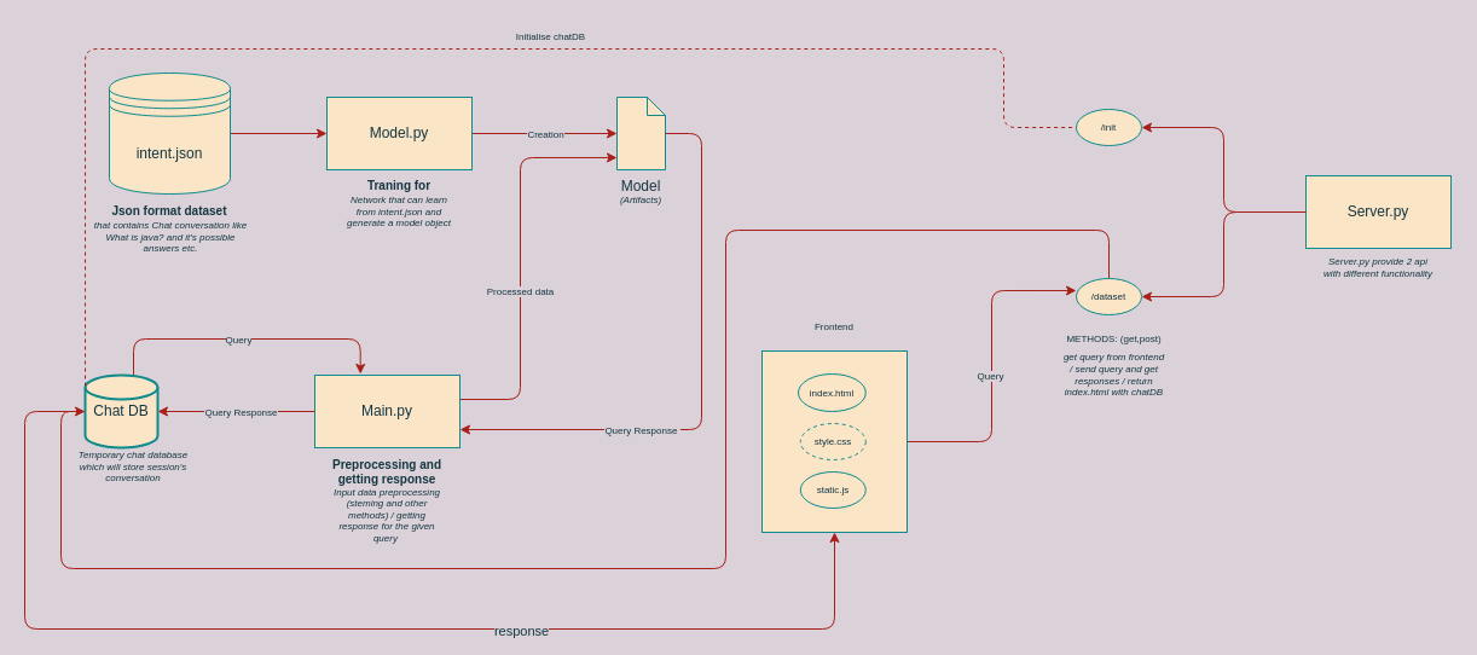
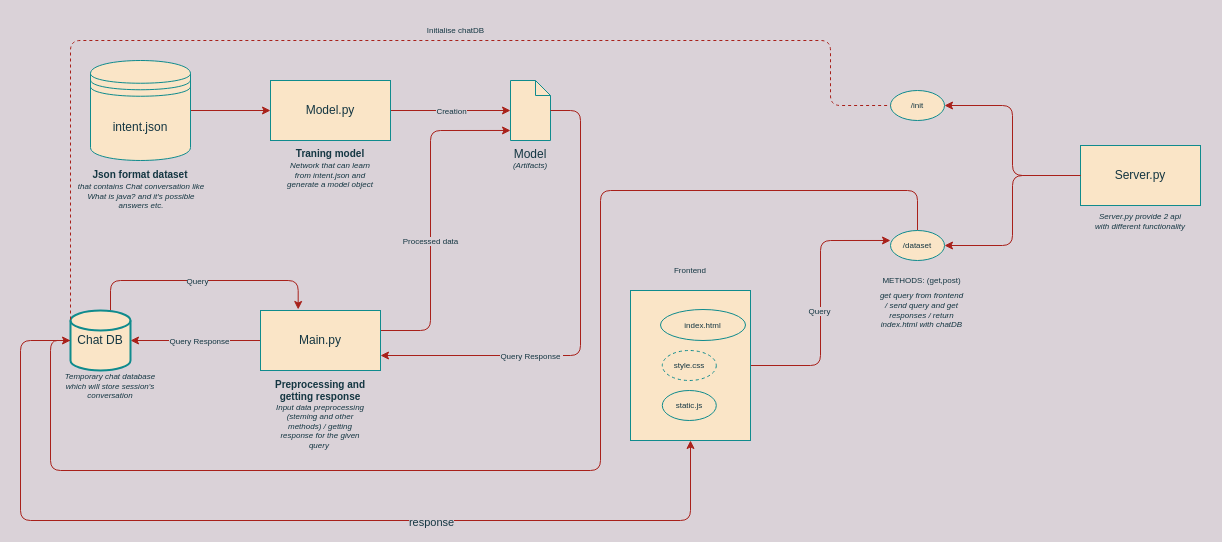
  <mxCell id="0" />
  <mxCell id="1" parent="0" />
  <mxCell id="2" style="edgeStyle=orthogonalEdgeStyle;rounded=1;orthogonalLoop=1;jettySize=auto;html=1;entryX=0;entryY=0.5;entryDx=0;entryDy=0;labelBackgroundColor=#DAD2D8;strokeColor=#A8201A;fontColor=#143642;" parent="1" source="3" target="6" edge="1"><mxGeometry relative="1" as="geometry" /></mxCell>
  <mxCell id="3" value="intent.json" style="shape=datastore;whiteSpace=wrap;html=1;fillColor=#FAE5C7;strokeColor=#0F8B8D;fontColor=#143642;" parent="1" vertex="1"><mxGeometry x="90" y="60" width="100" height="100" as="geometry" /></mxCell>
  <mxCell id="4" style="edgeStyle=orthogonalEdgeStyle;rounded=1;orthogonalLoop=1;jettySize=auto;html=1;entryX=0;entryY=0.5;entryDx=0;entryDy=0;entryPerimeter=0;labelBackgroundColor=#DAD2D8;strokeColor=#A8201A;fontColor=#143642;" parent="1" source="6" target="19" edge="1"><mxGeometry relative="1" as="geometry" /></mxCell>
  <mxCell id="5" value="Creation" style="edgeLabel;html=1;align=center;verticalAlign=middle;resizable=0;points=[];fontSize=8;labelBackgroundColor=#DAD2D8;fontColor=#143642;" parent="4" vertex="1" connectable="0"><mxGeometry x="-0.167" y="4" relative="1" as="geometry"><mxPoint x="10" y="4" as="offset" /></mxGeometry></mxCell>
  <mxCell id="6" value="Model.py" style="rounded=0;whiteSpace=wrap;html=1;fillColor=#FAE5C7;strokeColor=#0F8B8D;fontColor=#143642;" parent="1" vertex="1"><mxGeometry x="270" y="80" width="120" height="60" as="geometry" /></mxCell>
  <mxCell id="7" value="&lt;b&gt;&lt;font style=&quot;font-size: 10px&quot;&gt;Json format dataset&lt;/font&gt;&lt;/b&gt;" style="text;html=1;strokeColor=none;fillColor=none;align=center;verticalAlign=middle;whiteSpace=wrap;rounded=0;fontSize=8;fontColor=#143642;" parent="1" vertex="1"><mxGeometry x="80" y="144" width="120" height="60" as="geometry" /></mxCell>
  <mxCell id="8" value="&lt;i&gt;Network that can learn from intent.json and generate a model object&lt;/i&gt;" style="text;html=1;strokeColor=none;fillColor=none;align=center;verticalAlign=middle;whiteSpace=wrap;rounded=0;fontSize=8;fontColor=#143642;" parent="1" vertex="1"><mxGeometry x="280" y="165" width="100" height="20" as="geometry" /></mxCell>
- <mxCell id="9" value="&lt;font style=&quot;font-size: 10px&quot;&gt;Traning for&lt;/font&gt;" style="text;html=1;strokeColor=none;fillColor=none;align=center;verticalAlign=middle;whiteSpace=wrap;rounded=0;fontSize=8;fontStyle=1;fontColor=#143642;" parent="1" vertex="1"><mxGeometry x="280" y="143" width="100" height="20" as="geometry" /></mxCell>
+ <mxCell id="9" value="&lt;font style=&quot;font-size: 10px&quot;&gt;Traning model&lt;/font&gt;" style="text;html=1;strokeColor=none;fillColor=none;align=center;verticalAlign=middle;whiteSpace=wrap;rounded=0;fontSize=8;fontStyle=1;fontColor=#143642;" parent="1" vertex="1"><mxGeometry x="280" y="143" width="100" height="20" as="geometry" /></mxCell>
  <mxCell id="10" value="&lt;i&gt;that contains Chat conversation like What is java? and it's possible answers etc.&lt;/i&gt;" style="text;html=1;strokeColor=none;fillColor=none;align=center;verticalAlign=middle;whiteSpace=wrap;rounded=0;fontSize=8;fontColor=#143642;" parent="1" vertex="1"><mxGeometry x="76" y="186" width="130" height="20" as="geometry" /></mxCell>
  <mxCell id="11" style="edgeStyle=orthogonalEdgeStyle;rounded=1;orthogonalLoop=1;jettySize=auto;html=1;entryX=0;entryY=0.833;entryDx=0;entryDy=0;entryPerimeter=0;fontSize=8;labelBackgroundColor=#DAD2D8;strokeColor=#A8201A;fontColor=#143642;" parent="1" source="15" target="19" edge="1"><mxGeometry relative="1" as="geometry"><Array as="points"><mxPoint x="430" y="330" /><mxPoint x="430" y="130" /></Array></mxGeometry></mxCell>
  <mxCell id="12" value="Processed data" style="edgeLabel;html=1;align=center;verticalAlign=middle;resizable=0;points=[];fontSize=8;labelBackgroundColor=#DAD2D8;fontColor=#143642;" parent="11" vertex="1" connectable="0"><mxGeometry x="-0.153" y="1" relative="1" as="geometry"><mxPoint as="offset" /></mxGeometry></mxCell>
  <mxCell id="13" style="edgeStyle=orthogonalEdgeStyle;rounded=0;orthogonalLoop=1;jettySize=auto;html=1;entryX=1;entryY=0.5;entryDx=0;entryDy=0;entryPerimeter=0;fontSize=8;labelBackgroundColor=#DAD2D8;strokeColor=#A8201A;fontColor=#143642;" parent="1" source="15" target="27" edge="1"><mxGeometry relative="1" as="geometry" /></mxCell>
  <mxCell id="14" value="Query Response" style="edgeLabel;html=1;align=center;verticalAlign=middle;resizable=0;points=[];fontSize=8;labelBackgroundColor=#DAD2D8;fontColor=#143642;" parent="13" vertex="1" connectable="0"><mxGeometry x="0.112" relative="1" as="geometry"><mxPoint x="10" as="offset" /></mxGeometry></mxCell>
  <mxCell id="15" value="&lt;font style=&quot;font-size: 12px&quot;&gt;Main.py&lt;/font&gt;" style="rounded=0;whiteSpace=wrap;html=1;fontSize=8;fillColor=#FAE5C7;strokeColor=#0F8B8D;fontColor=#143642;" parent="1" vertex="1"><mxGeometry x="260" y="310" width="120" height="60" as="geometry" /></mxCell>
  <mxCell id="16" value="&lt;i&gt;Input data preprocessing (steming and other methods) / getting response for the given query&amp;nbsp;&lt;/i&gt;" style="text;html=1;strokeColor=none;fillColor=none;align=center;verticalAlign=middle;whiteSpace=wrap;rounded=0;fontSize=8;fontColor=#143642;" parent="1" vertex="1"><mxGeometry x="270" y="400" width="100" height="52" as="geometry" /></mxCell>
  <mxCell id="17" value="&lt;font style=&quot;font-size: 10px&quot;&gt;Preprocessing and getting response&lt;/font&gt;" style="text;html=1;strokeColor=none;fillColor=none;align=center;verticalAlign=middle;whiteSpace=wrap;rounded=0;fontSize=8;fontStyle=1;fontColor=#143642;" parent="1" vertex="1"><mxGeometry x="270" y="380" width="100" height="20" as="geometry" /></mxCell>
  <mxCell id="18" value="" style="group;fontColor=#143642;" parent="1" vertex="1" connectable="0"><mxGeometry x="510" y="80" width="40" height="95" as="geometry" /></mxCell>
  <mxCell id="19" value="Model" style="shape=mxgraph.bpmn.data;labelPosition=center;verticalLabelPosition=bottom;align=center;verticalAlign=top;whiteSpace=wrap;size=15;html=1;fillColor=#FAE5C7;strokeColor=#0F8B8D;fontColor=#143642;" parent="18" vertex="1"><mxGeometry width="40" height="60" as="geometry" /></mxCell>
  <mxCell id="20" value="&lt;i&gt;(Artifacts)&lt;/i&gt;" style="text;html=1;strokeColor=none;fillColor=none;align=center;verticalAlign=middle;whiteSpace=wrap;rounded=0;fontSize=8;fontColor=#143642;" parent="18" vertex="1"><mxGeometry y="75" width="40" height="20" as="geometry" /></mxCell>
  <mxCell id="21" style="edgeStyle=orthogonalEdgeStyle;rounded=1;orthogonalLoop=1;jettySize=auto;html=1;entryX=1;entryY=0.75;entryDx=0;entryDy=0;fontSize=8;labelBackgroundColor=#DAD2D8;strokeColor=#A8201A;fontColor=#143642;" parent="1" source="19" target="15" edge="1"><mxGeometry relative="1" as="geometry"><Array as="points"><mxPoint x="580" y="110" /><mxPoint x="580" y="355" /></Array></mxGeometry></mxCell>
  <mxCell id="22" value="Query Response&amp;nbsp;" style="edgeLabel;html=1;align=center;verticalAlign=middle;resizable=0;points=[];fontSize=8;labelBackgroundColor=#DAD2D8;fontColor=#143642;" parent="21" vertex="1" connectable="0"><mxGeometry x="-0.243" y="2" relative="1" as="geometry"><mxPoint x="-52" y="95" as="offset" /></mxGeometry></mxCell>
  <mxCell id="23" style="edgeStyle=orthogonalEdgeStyle;rounded=1;orthogonalLoop=1;jettySize=auto;html=1;entryX=0.314;entryY=-0.017;entryDx=0;entryDy=0;entryPerimeter=0;fontSize=8;labelBackgroundColor=#DAD2D8;strokeColor=#A8201A;fontColor=#143642;" parent="1" source="27" target="15" edge="1"><mxGeometry relative="1" as="geometry"><Array as="points"><mxPoint x="110" y="280" /><mxPoint x="298" y="280" /></Array></mxGeometry></mxCell>
  <mxCell id="24" value="Query" style="edgeLabel;html=1;align=center;verticalAlign=middle;resizable=0;points=[];fontSize=8;labelBackgroundColor=#DAD2D8;fontColor=#143642;" parent="23" vertex="1" connectable="0"><mxGeometry x="-0.06" relative="1" as="geometry"><mxPoint as="offset" /></mxGeometry></mxCell>
  <mxCell id="25" style="edgeStyle=orthogonalEdgeStyle;rounded=1;orthogonalLoop=1;jettySize=auto;html=1;entryX=0.5;entryY=1;entryDx=0;entryDy=0;labelBackgroundColor=#DAD2D8;strokeColor=#A8201A;fontColor=#143642;" edge="1" parent="1" source="27" target="43"><mxGeometry relative="1" as="geometry"><Array as="points"><mxPoint x="20" y="340" /><mxPoint x="20" y="520" /><mxPoint x="690" y="520" /></Array></mxGeometry></mxCell>
  <mxCell id="26" value="response" style="edgeLabel;html=1;align=center;verticalAlign=middle;resizable=0;points=[];labelBackgroundColor=#DAD2D8;fontColor=#143642;" vertex="1" connectable="0" parent="25"><mxGeometry x="0.308" y="-1" relative="1" as="geometry"><mxPoint as="offset" /></mxGeometry></mxCell>
  <mxCell id="27" value="&lt;font style=&quot;font-size: 12px&quot;&gt;Chat DB&lt;/font&gt;" style="strokeWidth=2;html=1;shape=mxgraph.flowchart.database;whiteSpace=wrap;fontSize=8;fillColor=#FAE5C7;strokeColor=#0F8B8D;fontColor=#143642;" parent="1" vertex="1"><mxGeometry x="70" y="310" width="60" height="60" as="geometry" /></mxCell>
  <mxCell id="28" value="&lt;i&gt;Temporary chat database which will store session's conversation&lt;/i&gt;" style="text;html=1;strokeColor=none;fillColor=none;align=center;verticalAlign=middle;whiteSpace=wrap;rounded=0;fontSize=8;fontColor=#143642;" parent="1" vertex="1"><mxGeometry x="60" y="360" width="100" height="52" as="geometry" /></mxCell>
  <mxCell id="29" value="/init" style="ellipse;whiteSpace=wrap;html=1;fontSize=8;fillColor=#FAE5C7;strokeColor=#0F8B8D;fontColor=#143642;" parent="1" vertex="1"><mxGeometry x="890" y="90" width="54" height="30" as="geometry" /></mxCell>
  <mxCell id="30" value="" style="group;fontColor=#143642;" parent="1" vertex="1" connectable="0"><mxGeometry x="1080" y="145" width="120" height="102" as="geometry" /></mxCell>
  <mxCell id="31" value="&lt;font style=&quot;font-size: 12px&quot;&gt;Server.py&lt;/font&gt;" style="rounded=0;whiteSpace=wrap;html=1;fontSize=8;fillColor=#FAE5C7;strokeColor=#0F8B8D;fontColor=#143642;" parent="30" vertex="1"><mxGeometry width="120" height="60" as="geometry" /></mxCell>
  <mxCell id="32" value="&lt;i&gt;Server.py provide 2 api with different functionality&lt;br&gt;&lt;/i&gt;" style="text;html=1;strokeColor=none;fillColor=none;align=center;verticalAlign=middle;whiteSpace=wrap;rounded=0;fontSize=8;fontColor=#143642;" parent="30" vertex="1"><mxGeometry x="10" y="50" width="100" height="52" as="geometry" /></mxCell>
  <mxCell id="33" style="edgeStyle=orthogonalEdgeStyle;rounded=1;orthogonalLoop=1;jettySize=auto;html=1;entryX=1;entryY=0.5;entryDx=0;entryDy=0;fontSize=8;labelBackgroundColor=#DAD2D8;strokeColor=#A8201A;fontColor=#143642;" parent="1" source="31" target="29" edge="1"><mxGeometry relative="1" as="geometry" /></mxCell>
  <mxCell id="34" style="edgeStyle=orthogonalEdgeStyle;rounded=1;orthogonalLoop=1;jettySize=auto;html=1;entryX=1;entryY=0.5;entryDx=0;entryDy=0;fontSize=8;labelBackgroundColor=#DAD2D8;strokeColor=#A8201A;fontColor=#143642;" parent="1" source="31" target="41" edge="1"><mxGeometry relative="1" as="geometry" /></mxCell>
  <mxCell id="35" style="edgeStyle=orthogonalEdgeStyle;rounded=1;orthogonalLoop=1;jettySize=auto;html=1;entryX=0;entryY=0.333;entryDx=0;entryDy=0;entryPerimeter=0;fontSize=8;labelBackgroundColor=#DAD2D8;strokeColor=#A8201A;fontColor=#143642;" parent="1" source="43" target="41" edge="1"><mxGeometry relative="1" as="geometry" /></mxCell>
  <mxCell id="36" value="Query" style="edgeLabel;html=1;align=center;verticalAlign=middle;resizable=0;points=[];fontSize=8;labelBackgroundColor=#DAD2D8;fontColor=#143642;" parent="35" vertex="1" connectable="0"><mxGeometry x="-0.127" y="2" relative="1" as="geometry"><mxPoint y="-9" as="offset" /></mxGeometry></mxCell>
  <mxCell id="37" value="Frontend" style="text;html=1;strokeColor=none;fillColor=none;align=center;verticalAlign=middle;whiteSpace=wrap;rounded=0;fontSize=8;fontColor=#143642;" parent="1" vertex="1"><mxGeometry x="670" y="260" width="40" height="20" as="geometry" /></mxCell>
  <mxCell id="38" value="" style="endArrow=none;dashed=1;html=1;fontSize=8;entryX=0;entryY=0.5;entryDx=0;entryDy=0;exitX=0;exitY=0.15;exitDx=0;exitDy=0;exitPerimeter=0;labelBackgroundColor=#DAD2D8;strokeColor=#A8201A;fontColor=#143642;" parent="1" source="27" target="29" edge="1"><mxGeometry width="50" height="50" relative="1" as="geometry"><mxPoint x="200" y="500" as="sourcePoint" /><mxPoint x="250" y="450" as="targetPoint" /><Array as="points"><mxPoint x="70" y="230" /><mxPoint x="70" y="40" /><mxPoint x="480" y="40" /><mxPoint x="830" y="40" /><mxPoint x="830" y="105" /></Array></mxGeometry></mxCell>
  <mxCell id="39" value="Initialise chatDB" style="text;html=1;align=center;verticalAlign=middle;resizable=0;points=[];autosize=1;strokeColor=none;fontSize=8;fontColor=#143642;" parent="1" vertex="1"><mxGeometry x="420" y="20" width="70" height="20" as="geometry" /></mxCell>
  <mxCell id="40" style="edgeStyle=orthogonalEdgeStyle;rounded=1;orthogonalLoop=1;jettySize=auto;html=1;entryX=0;entryY=0.5;entryDx=0;entryDy=0;entryPerimeter=0;fontSize=8;labelBackgroundColor=#DAD2D8;strokeColor=#A8201A;fontColor=#143642;" parent="1" source="41" target="27" edge="1"><mxGeometry relative="1" as="geometry"><Array as="points"><mxPoint x="917" y="190" /><mxPoint x="600" y="190" /><mxPoint x="600" y="470" /><mxPoint x="50" y="470" /><mxPoint x="50" y="340" /></Array></mxGeometry></mxCell>
  <mxCell id="41" value="/dataset" style="ellipse;whiteSpace=wrap;html=1;fontSize=8;fillColor=#FAE5C7;strokeColor=#0F8B8D;fontColor=#143642;" parent="1" vertex="1"><mxGeometry x="890" y="230" width="54" height="30" as="geometry" /></mxCell>
  <mxCell id="42" value="" style="group;fontColor=#143642;" vertex="1" connectable="0" parent="1"><mxGeometry x="630" y="290" width="120" height="150" as="geometry" /></mxCell>
  <mxCell id="43" value="" style="rounded=0;whiteSpace=wrap;html=1;fontSize=8;fillColor=#FAE5C7;strokeColor=#0F8B8D;fontColor=#143642;" parent="42" vertex="1"><mxGeometry width="120" height="150" as="geometry" /></mxCell>
- <mxCell id="44" value="index.html" style="ellipse;whiteSpace=wrap;html=1;fontSize=8;fillColor=#FAE5C7;strokeColor=#0F8B8D;fontColor=#143642;" parent="42" vertex="1"><mxGeometry x="30" y="19" width="55.8" height="31" as="geometry" /></mxCell>
+ <mxCell id="44" value="index.html" style="ellipse;whiteSpace=wrap;html=1;fontSize=8;fillColor=#FAE5C7;strokeColor=#0F8B8D;fontColor=#143642;" parent="42" vertex="1"><mxGeometry x="30" y="19" width="85" height="31" as="geometry" /></mxCell>
  <mxCell id="45" value="style.css" style="ellipse;whiteSpace=wrap;html=1;fontSize=8;fillColor=#FAE5C7;strokeColor=#0F8B8D;fontColor=#143642;dashed=1;" parent="42" vertex="1"><mxGeometry x="31.8" y="60" width="54" height="30" as="geometry" /></mxCell>
  <mxCell id="46" value="static.js" style="ellipse;whiteSpace=wrap;html=1;fontSize=8;fillColor=#FAE5C7;strokeColor=#0F8B8D;fontColor=#143642;" parent="42" vertex="1"><mxGeometry x="31.8" y="100" width="54" height="30" as="geometry" /></mxCell>
  <mxCell id="47" value="" style="group;fontColor=#143642;" vertex="1" connectable="0" parent="1"><mxGeometry x="870" y="270" width="103" height="70" as="geometry" /></mxCell>
  <mxCell id="48" value="METHODS: (get,post)" style="text;html=1;strokeColor=none;fillColor=none;align=center;verticalAlign=middle;whiteSpace=wrap;rounded=0;fontSize=8;fontColor=#143642;" parent="47" vertex="1"><mxGeometry width="103" height="20" as="geometry" /></mxCell>
  <mxCell id="49" value="&lt;span&gt;get query from frontend / send query and get responses / return index.html with chatDB&lt;/span&gt;" style="text;html=1;strokeColor=none;fillColor=none;align=center;verticalAlign=middle;whiteSpace=wrap;rounded=0;fontSize=8;fontStyle=2;fontColor=#143642;" parent="47" vertex="1"><mxGeometry x="8" y="10" width="87" height="60" as="geometry" /></mxCell>
